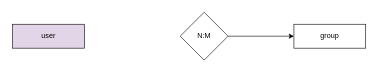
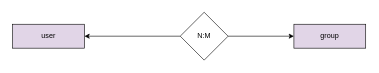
  <mxCell id="0" />
  <mxCell id="1" parent="0" />
+ <mxCell id="2" style="edgeStyle=orthogonalEdgeStyle;rounded=0;orthogonalLoop=1;jettySize=auto;html=1;exitX=0;exitY=0.5;exitDx=0;exitDy=0;entryX=1;entryY=0.5;entryDx=0;entryDy=0;" edge="1" parent="1" source="4" target="5"><mxGeometry relative="1" as="geometry" /></mxCell>
  <mxCell id="3" style="edgeStyle=orthogonalEdgeStyle;rounded=0;orthogonalLoop=1;jettySize=auto;html=1;exitX=1;exitY=0.5;exitDx=0;exitDy=0;entryX=0;entryY=0.5;entryDx=0;entryDy=0;" edge="1" parent="1" source="4" target="6"><mxGeometry relative="1" as="geometry" /></mxCell>
  <mxCell id="4" value="N:M" style="rhombus;whiteSpace=wrap;html=1;" vertex="1" parent="1"><mxGeometry x="300" y="20" width="80" height="80" as="geometry" /></mxCell>
  <mxCell id="5" value="user" style="rounded=0;whiteSpace=wrap;html=1;fillColor=#e1d5e7;" vertex="1" parent="1"><mxGeometry x="20" y="40" width="120" height="40" as="geometry" /></mxCell>
- <mxCell id="6" value="group" style="rounded=0;whiteSpace=wrap;html=1;" vertex="1" parent="1"><mxGeometry x="490" y="40" width="120" height="40" as="geometry" /></mxCell>
+ <mxCell id="6" value="group" style="rounded=0;whiteSpace=wrap;html=1;fillColor=#e1d5e7;" vertex="1" parent="1"><mxGeometry x="490" y="40" width="120" height="40" as="geometry" /></mxCell>
